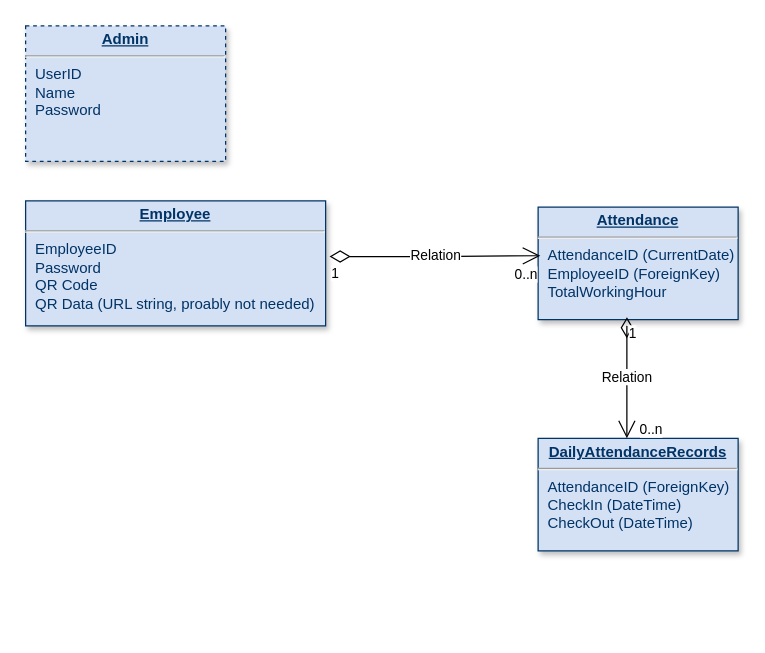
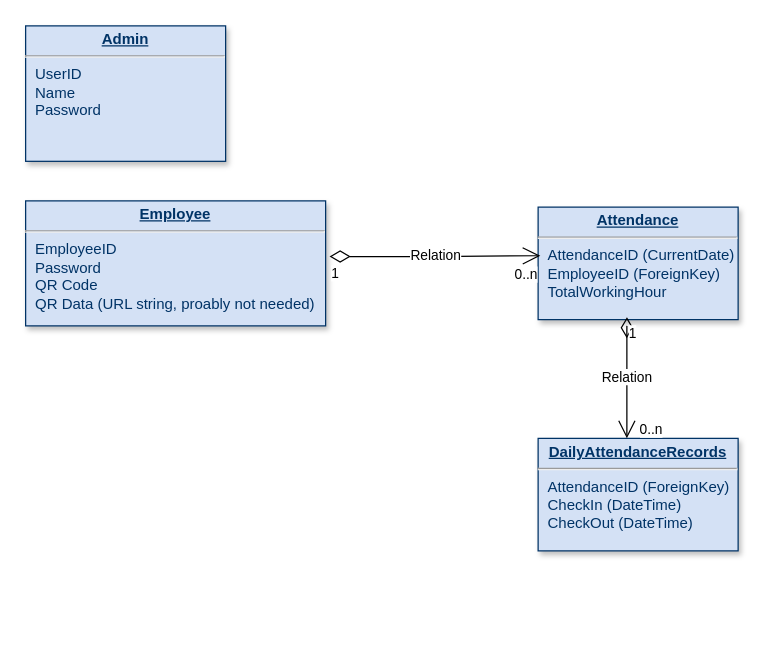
  <mxCell id="0" />
  <mxCell id="1" parent="0" />
- <mxCell id="2" value="&lt;p style=&quot;margin: 0px; margin-top: 4px; text-align: center; text-decoration: underline;&quot;&gt;&lt;b&gt;Admin&lt;/b&gt;&lt;/p&gt;&lt;hr&gt;&lt;p style=&quot;margin: 0px; margin-left: 8px;&quot;&gt;UserID&lt;/p&gt;&lt;p style=&quot;margin: 0px; margin-left: 8px;&quot;&gt;Name&lt;/p&gt;&lt;p style=&quot;margin: 0px; margin-left: 8px;&quot;&gt;Password&lt;/p&gt;" style="verticalAlign=top;align=left;overflow=fill;fontSize=12;fontFamily=Helvetica;html=1;strokeColor=#003366;shadow=1;fillColor=#D4E1F5;fontColor=#003366;dashed=1;" parent="1" vertex="1"><mxGeometry x="20" y="20" width="160" height="108.36" as="geometry" /></mxCell>
+ <mxCell id="2" value="&lt;p style=&quot;margin: 0px; margin-top: 4px; text-align: center; text-decoration: underline;&quot;&gt;&lt;b&gt;Admin&lt;/b&gt;&lt;/p&gt;&lt;hr&gt;&lt;p style=&quot;margin: 0px; margin-left: 8px;&quot;&gt;UserID&lt;/p&gt;&lt;p style=&quot;margin: 0px; margin-left: 8px;&quot;&gt;Name&lt;/p&gt;&lt;p style=&quot;margin: 0px; margin-left: 8px;&quot;&gt;Password&lt;/p&gt;" style="verticalAlign=top;align=left;overflow=fill;fontSize=12;fontFamily=Helvetica;html=1;strokeColor=#003366;shadow=1;fillColor=#D4E1F5;fontColor=#003366" parent="1" vertex="1"><mxGeometry x="20" y="20" width="160" height="108.36" as="geometry" /></mxCell>
  <mxCell id="3" value="&lt;p style=&quot;margin: 0px; margin-top: 4px; text-align: center; text-decoration: underline;&quot;&gt;&lt;strong&gt;Employee&lt;/strong&gt;&lt;/p&gt;&lt;hr&gt;&lt;p style=&quot;margin: 0px; margin-left: 8px;&quot;&gt;EmployeeID&lt;/p&gt;&lt;p style=&quot;margin: 0px; margin-left: 8px;&quot;&gt;Password&lt;/p&gt;&lt;p style=&quot;margin: 0px; margin-left: 8px;&quot;&gt;QR Code&lt;/p&gt;&lt;p style=&quot;margin: 0px; margin-left: 8px;&quot;&gt;QR Data (URL string, proably not needed)&lt;/p&gt;" style="verticalAlign=top;align=left;overflow=fill;fontSize=12;fontFamily=Helvetica;html=1;strokeColor=#003366;shadow=1;fillColor=#D4E1F5;fontColor=#003366" parent="1" vertex="1"><mxGeometry x="20" y="160" width="240" height="100" as="geometry" /></mxCell>
  <mxCell id="4" value="&lt;p style=&quot;forced-color-adjust: none; box-shadow: none !important; color: rgb(161, 205, 249); font-family: Helvetica; font-size: 12px; font-style: normal; font-variant-ligatures: normal; font-variant-caps: normal; font-weight: 400; letter-spacing: normal; orphans: 2; text-align: left; text-indent: 0px; text-transform: none; widows: 2; word-spacing: 0px; -webkit-text-stroke-width: 0px; white-space: nowrap; background-color: rgb(27, 29, 30); text-decoration-thickness: initial; text-decoration-style: initial; text-decoration-color: initial; margin: 0px 0px 0px 8px;&quot;&gt;&lt;br&gt;&lt;/p&gt;" style="text;whiteSpace=wrap;html=1;" parent="1" vertex="1"><mxGeometry x="390" y="70" width="180" height="70" as="geometry" /></mxCell>
  <mxCell id="5" value="&lt;p style=&quot;margin: 0px; margin-top: 4px; text-align: center; text-decoration: underline;&quot;&gt;&lt;b&gt;Attendance&lt;/b&gt;&lt;/p&gt;&lt;hr&gt;&lt;p style=&quot;margin: 0px; margin-left: 8px;&quot;&gt;AttendanceID (CurrentDate)&lt;/p&gt;&lt;p style=&quot;margin: 0px; margin-left: 8px;&quot;&gt;EmployeeID (ForeignKey)&lt;/p&gt;&lt;p style=&quot;margin: 0px; margin-left: 8px;&quot;&gt;TotalWorkingHour&lt;/p&gt;&lt;p style=&quot;margin: 0px; margin-left: 8px;&quot;&gt;&lt;br&gt;&lt;/p&gt;" style="verticalAlign=top;align=left;overflow=fill;fontSize=12;fontFamily=Helvetica;html=1;strokeColor=#003366;shadow=1;fillColor=#D4E1F5;fontColor=#003366" parent="1" vertex="1"><mxGeometry x="430" y="165" width="160" height="90" as="geometry" /></mxCell>
  <mxCell id="6" value="Relation" style="endArrow=open;html=1;endSize=12;startArrow=diamondThin;startSize=14;startFill=0;edgeStyle=orthogonalEdgeStyle;rounded=0;exitX=1.013;exitY=0.445;exitDx=0;exitDy=0;exitPerimeter=0;entryX=0.011;entryY=0.432;entryDx=0;entryDy=0;entryPerimeter=0;" parent="1" source="3" target="5" edge="1"><mxGeometry relative="1" as="geometry"><mxPoint x="220" y="110" as="sourcePoint" /><mxPoint x="380" y="110" as="targetPoint" /></mxGeometry></mxCell>
  <mxCell id="7" value="1" style="edgeLabel;resizable=0;html=1;align=left;verticalAlign=top;" parent="6" connectable="0" vertex="1"><mxGeometry x="-1" relative="1" as="geometry" /></mxCell>
  <mxCell id="8" value="0..n" style="edgeLabel;resizable=0;html=1;align=right;verticalAlign=top;" parent="6" connectable="0" vertex="1"><mxGeometry x="1" relative="1" as="geometry"><mxPoint x="-2" y="2" as="offset" /></mxGeometry></mxCell>
  <mxCell id="9" value="&lt;p style=&quot;forced-color-adjust: none; box-shadow: none !important; color: rgb(161, 205, 249); font-family: Helvetica; font-size: 12px; font-style: normal; font-variant-ligatures: normal; font-variant-caps: normal; font-weight: 400; letter-spacing: normal; orphans: 2; text-align: left; text-indent: 0px; text-transform: none; widows: 2; word-spacing: 0px; -webkit-text-stroke-width: 0px; white-space: nowrap; background-color: rgb(27, 29, 30); text-decoration-thickness: initial; text-decoration-style: initial; text-decoration-color: initial; margin: 0px 0px 0px 8px;&quot;&gt;&lt;br&gt;&lt;/p&gt;" style="text;whiteSpace=wrap;html=1;" parent="1" vertex="1"><mxGeometry x="220" y="450" width="160" height="50" as="geometry" /></mxCell>
  <mxCell id="10" value="&lt;p style=&quot;margin: 0px; margin-top: 4px; text-align: center; text-decoration: underline;&quot;&gt;&lt;b&gt;DailyAttendanceRecords&lt;/b&gt;&lt;/p&gt;&lt;hr&gt;&lt;p style=&quot;margin: 0px; margin-left: 8px;&quot;&gt;AttendanceID (ForeignKey)&lt;/p&gt;&lt;p style=&quot;margin: 0px; margin-left: 8px;&quot;&gt;CheckIn (DateTime)&lt;/p&gt;&lt;p style=&quot;margin: 0px; margin-left: 8px;&quot;&gt;CheckOut (DateTime)&lt;/p&gt;&lt;p style=&quot;margin: 0px; margin-left: 8px;&quot;&gt;&lt;br&gt;&lt;/p&gt;" style="verticalAlign=top;align=left;overflow=fill;fontSize=12;fontFamily=Helvetica;html=1;strokeColor=#003366;shadow=1;fillColor=#D4E1F5;fontColor=#003366" parent="1" vertex="1"><mxGeometry x="430" y="350" width="160" height="90" as="geometry" /></mxCell>
  <mxCell id="11" value="Relation" style="endArrow=open;html=1;endSize=12;startArrow=diamondThin;startSize=14;startFill=0;edgeStyle=orthogonalEdgeStyle;rounded=0;exitX=0.444;exitY=0.978;exitDx=0;exitDy=0;exitPerimeter=0;" parent="1" source="5" target="10" edge="1"><mxGeometry relative="1" as="geometry"><mxPoint x="600" y="261" as="sourcePoint" /><mxPoint x="769" y="260" as="targetPoint" /><Array as="points"><mxPoint x="501" y="260" /><mxPoint x="501" y="260" /></Array></mxGeometry></mxCell>
  <mxCell id="12" value="1" style="edgeLabel;resizable=0;html=1;align=left;verticalAlign=top;" parent="11" connectable="0" vertex="1"><mxGeometry x="-1" relative="1" as="geometry" /></mxCell>
  <mxCell id="13" value="0..n" style="edgeLabel;resizable=0;html=1;align=right;verticalAlign=top;" parent="11" connectable="0" vertex="1"><mxGeometry x="1" relative="1" as="geometry"><mxPoint x="29" y="-20" as="offset" /></mxGeometry></mxCell>
